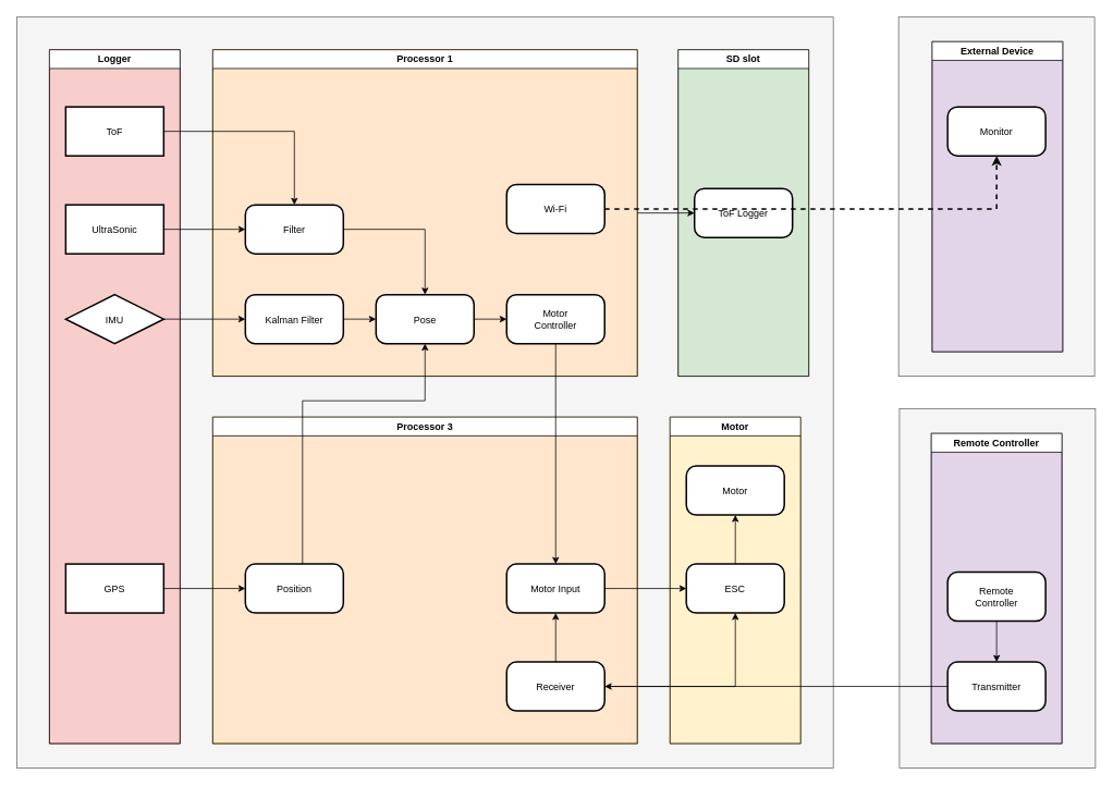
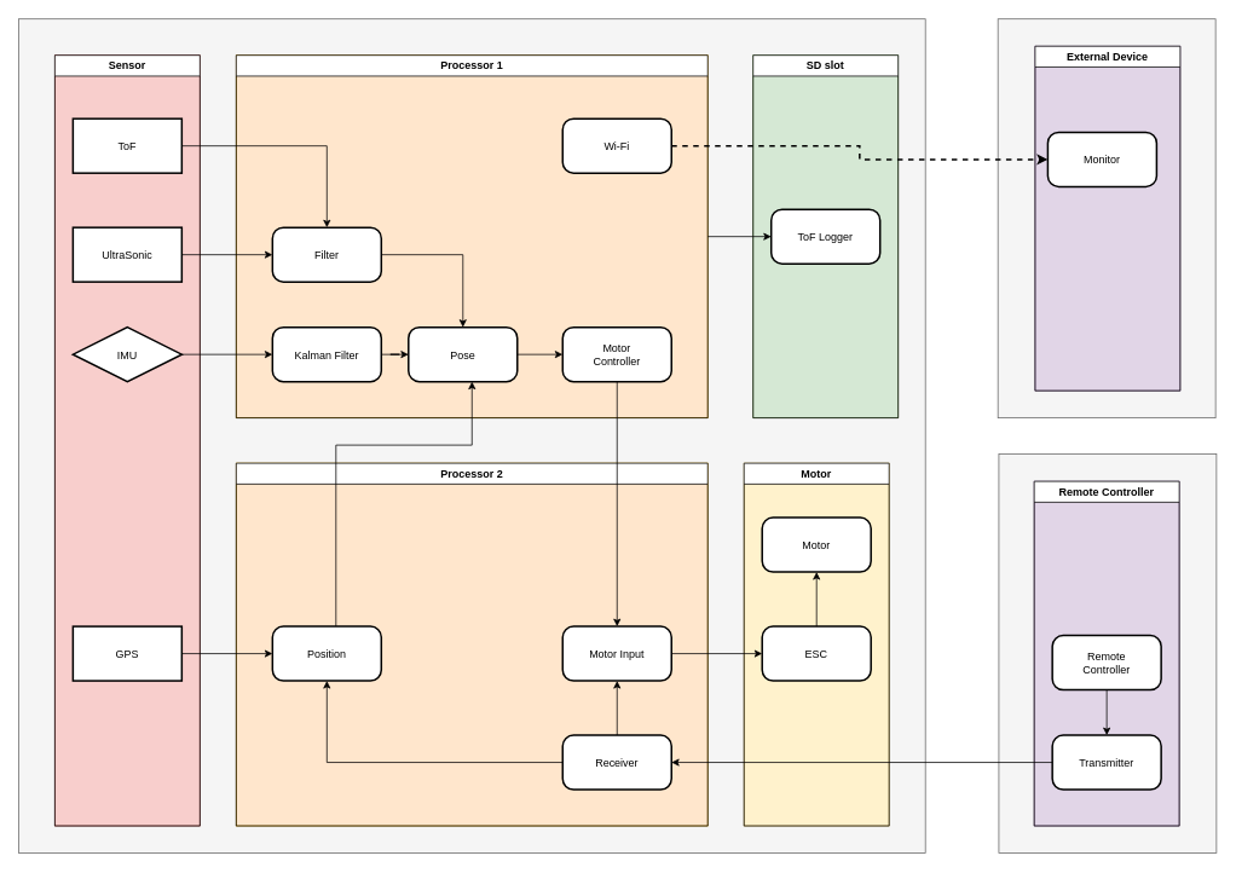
  <mxCell id="0" />
  <mxCell id="1" parent="0" />
  <mxCell id="2" value="" style="rounded=0;whiteSpace=wrap;html=1;fillColor=#f5f5f5;fontColor=#333333;strokeColor=#666666;" parent="1" vertex="1"><mxGeometry x="20" y="20" width="1000" height="920" as="geometry" /></mxCell>
  <mxCell id="3" value="" style="rounded=0;whiteSpace=wrap;html=1;fillColor=#ffe6cc;strokeColor=#d79b00;" parent="1" vertex="1"><mxGeometry x="260" y="510" width="520" height="400" as="geometry" /></mxCell>
  <mxCell id="4" value="" style="rounded=0;whiteSpace=wrap;html=1;fillColor=#fff2cc;strokeColor=#d6b656;" parent="1" vertex="1"><mxGeometry x="820" y="510" width="160" height="400" as="geometry" /></mxCell>
  <mxCell id="5" value="" style="rounded=0;whiteSpace=wrap;html=1;fillColor=#ffe6cc;strokeColor=#d79b00;" parent="1" vertex="1"><mxGeometry x="260" y="60" width="520" height="400" as="geometry" /></mxCell>
  <mxCell id="6" value="" style="rounded=0;whiteSpace=wrap;html=1;fillColor=#f8cecc;strokeColor=#b85450;" parent="1" vertex="1"><mxGeometry x="60" y="60" width="160" height="850" as="geometry" /></mxCell>
  <mxCell id="7" style="edgeStyle=orthogonalEdgeStyle;rounded=0;orthogonalLoop=1;jettySize=auto;html=1;" parent="1" source="30" target="13" edge="1"><mxGeometry relative="1" as="geometry" /></mxCell>
- <mxCell id="8" value="Logger" style="swimlane;whiteSpace=wrap;html=1;rounded=0;fillStyle=solid;" parent="1" vertex="1"><mxGeometry x="60" y="60" width="160" height="850" as="geometry" /></mxCell>
+ <mxCell id="8" value="Sensor" style="swimlane;whiteSpace=wrap;html=1;rounded=0;fillStyle=solid;" parent="1" vertex="1"><mxGeometry x="60" y="60" width="160" height="850" as="geometry" /></mxCell>
  <mxCell id="9" value="ToF" style="rounded=0;arcSize=20;strokeWidth=2" parent="8" vertex="1"><mxGeometry x="20" y="70" width="120" height="60" as="geometry" /></mxCell>
  <mxCell id="10" value="Processor 1" style="swimlane;whiteSpace=wrap;html=1;container=0;" parent="1" vertex="1"><mxGeometry x="260" y="60" width="520" height="400" as="geometry" /></mxCell>
  <mxCell id="11" value="Motor&#10;Controller" style="rounded=1;arcSize=20;strokeWidth=2" parent="10" vertex="1"><mxGeometry x="360" y="300" width="120" height="60" as="geometry" /></mxCell>
  <mxCell id="12" value="Kalman Filter" style="rounded=1;arcSize=20;strokeWidth=2" parent="10" vertex="1"><mxGeometry x="40" y="300" width="120" height="60" as="geometry" /></mxCell>
- <mxCell id="13" value="Pose" style="rounded=1;arcSize=20;strokeWidth=2" parent="10" vertex="1"><mxGeometry x="200" y="300" width="120" height="60" as="geometry" /></mxCell>
+ <mxCell id="13" value="Pose" style="rounded=1;arcSize=20;strokeWidth=2" parent="10" vertex="1"><mxGeometry x="190" y="300" width="120" height="60" as="geometry" /></mxCell>
  <mxCell id="14" value="IMU" style="rhombus;arcSize=20;strokeWidth=2;" parent="10" vertex="1"><mxGeometry x="-180" y="300" width="120" height="60" as="geometry" /></mxCell>
  <mxCell id="15" style="edgeStyle=orthogonalEdgeStyle;rounded=0;orthogonalLoop=1;jettySize=auto;html=1;" parent="10" source="12" target="13" edge="1"><mxGeometry relative="1" as="geometry" /></mxCell>
  <mxCell id="16" style="edgeStyle=orthogonalEdgeStyle;rounded=0;orthogonalLoop=1;jettySize=auto;html=1;" parent="10" source="13" target="11" edge="1"><mxGeometry relative="1" as="geometry" /></mxCell>
  <mxCell id="17" style="edgeStyle=orthogonalEdgeStyle;rounded=0;orthogonalLoop=1;jettySize=auto;html=1;" parent="10" source="14" target="12" edge="1"><mxGeometry relative="1" as="geometry" /></mxCell>
- <mxCell id="18" value="Wi-Fi" style="rounded=1;arcSize=20;strokeWidth=2" parent="10" vertex="1"><mxGeometry x="360" y="165" width="120" height="60" as="geometry" /></mxCell>
+ <mxCell id="18" value="Wi-Fi" style="rounded=1;arcSize=20;strokeWidth=2" parent="10" vertex="1"><mxGeometry x="360" y="70" width="120" height="60" as="geometry" /></mxCell>
  <mxCell id="19" value="" style="rounded=0;whiteSpace=wrap;html=1;fillColor=#f5f5f5;fontColor=#333333;strokeColor=#666666;" parent="1" vertex="1"><mxGeometry x="1101" y="500" width="240" height="440" as="geometry" /></mxCell>
  <mxCell id="20" value="" style="rounded=0;whiteSpace=wrap;html=1;fillColor=#e1d5e7;strokeColor=#9673a6;" parent="1" vertex="1"><mxGeometry x="1140" y="530" width="160" height="380" as="geometry" /></mxCell>
  <mxCell id="21" value="Remote Controller" style="swimlane;whiteSpace=wrap;html=1;" parent="1" vertex="1"><mxGeometry x="1140" y="530" width="160" height="380" as="geometry" /></mxCell>
  <mxCell id="22" style="edgeStyle=orthogonalEdgeStyle;rounded=0;orthogonalLoop=1;jettySize=auto;html=1;" parent="1" source="26" target="37" edge="1"><mxGeometry relative="1" as="geometry" /></mxCell>
- <mxCell id="23" value="Processor 3" style="swimlane;whiteSpace=wrap;html=1;container=0;" parent="1" vertex="1"><mxGeometry x="260" y="510" width="520" height="400" as="geometry" /></mxCell>
+ <mxCell id="23" value="Processor 2" style="swimlane;whiteSpace=wrap;html=1;container=0;" parent="1" vertex="1"><mxGeometry x="260" y="510" width="520" height="400" as="geometry" /></mxCell>
  <mxCell id="24" value="Motor Input" style="rounded=1;arcSize=20;strokeWidth=2" parent="23" vertex="1"><mxGeometry x="360" y="180" width="120" height="60" as="geometry" /></mxCell>
  <mxCell id="25" style="edgeStyle=orthogonalEdgeStyle;rounded=0;orthogonalLoop=1;jettySize=auto;html=1;" parent="1" source="24" target="43" edge="1"><mxGeometry relative="1" as="geometry"><Array as="points"><mxPoint x="850" y="720" /></Array></mxGeometry></mxCell>
  <mxCell id="26" value="Transmitter" style="rounded=1;arcSize=20;strokeWidth=2" parent="1" vertex="1"><mxGeometry x="1160" y="810" width="120" height="60" as="geometry" /></mxCell>
  <mxCell id="27" value="Remote&#10;Controller" style="rounded=1;arcSize=20;strokeWidth=2" parent="1" vertex="1"><mxGeometry x="1160" y="700" width="120" height="60" as="geometry" /></mxCell>
  <mxCell id="28" style="edgeStyle=orthogonalEdgeStyle;rounded=0;orthogonalLoop=1;jettySize=auto;html=1;" parent="1" source="27" target="26" edge="1"><mxGeometry relative="1" as="geometry" /></mxCell>
  <mxCell id="29" value="" style="edgeStyle=orthogonalEdgeStyle;rounded=0;orthogonalLoop=1;jettySize=auto;html=1;" parent="1" source="11" target="24" edge="1"><mxGeometry relative="1" as="geometry" /></mxCell>
  <mxCell id="30" value="Filter" style="rounded=1;arcSize=20;strokeWidth=2" parent="1" vertex="1"><mxGeometry x="300" y="250" width="120" height="60" as="geometry" /></mxCell>
  <mxCell id="31" style="edgeStyle=orthogonalEdgeStyle;rounded=0;orthogonalLoop=1;jettySize=auto;html=1;" parent="1" source="9" target="30" edge="1"><mxGeometry relative="1" as="geometry" /></mxCell>
  <mxCell id="32" style="edgeStyle=orthogonalEdgeStyle;rounded=0;orthogonalLoop=1;jettySize=auto;html=1;" parent="1" source="34" target="30" edge="1"><mxGeometry relative="1" as="geometry" /></mxCell>
  <mxCell id="33" value="Motor" style="swimlane;whiteSpace=wrap;html=1;" parent="1" vertex="1"><mxGeometry x="820" y="510" width="160" height="400" as="geometry" /></mxCell>
  <mxCell id="34" value="UltraSonic" style="rounded=0;arcSize=20;strokeWidth=2" parent="1" vertex="1"><mxGeometry x="80" y="250" width="120" height="60" as="geometry" /></mxCell>
  <mxCell id="35" style="edgeStyle=orthogonalEdgeStyle;rounded=0;orthogonalLoop=1;jettySize=auto;html=1;" edge="1" parent="1" source="37" target="24"><mxGeometry relative="1" as="geometry" /></mxCell>
- <mxCell id="36" style="edgeStyle=orthogonalEdgeStyle;rounded=0;orthogonalLoop=1;jettySize=auto;html=1;" edge="1" parent="1" source="37" target="43"><mxGeometry relative="1" as="geometry" /></mxCell>
+ <mxCell id="36" style="edgeStyle=orthogonalEdgeStyle;rounded=0;orthogonalLoop=1;jettySize=auto;html=1;" edge="1" parent="1" source="37" target="40"><mxGeometry relative="1" as="geometry" /></mxCell>
  <mxCell id="37" value="Receiver" style="rounded=1;arcSize=20;strokeWidth=2" parent="1" vertex="1"><mxGeometry x="620" y="810" width="120" height="60" as="geometry" /></mxCell>
  <mxCell id="38" value="GPS" style="rounded=0;arcSize=20;strokeWidth=2" parent="1" vertex="1"><mxGeometry x="80" y="690" width="120" height="60" as="geometry" /></mxCell>
  <mxCell id="39" style="edgeStyle=orthogonalEdgeStyle;rounded=0;orthogonalLoop=1;jettySize=auto;html=1;" parent="1" source="40" target="13" edge="1"><mxGeometry relative="1" as="geometry"><Array as="points"><mxPoint x="370" y="490" /><mxPoint x="520" y="490" /></Array></mxGeometry></mxCell>
  <mxCell id="40" value="Position" style="rounded=1;arcSize=20;strokeWidth=2" parent="1" vertex="1"><mxGeometry x="300" y="690" width="120" height="60" as="geometry" /></mxCell>
  <mxCell id="41" style="edgeStyle=orthogonalEdgeStyle;rounded=0;orthogonalLoop=1;jettySize=auto;html=1;entryX=0;entryY=0.5;entryDx=0;entryDy=0;" parent="1" source="38" target="40" edge="1"><mxGeometry relative="1" as="geometry" /></mxCell>
  <mxCell id="42" value="Motor" style="rounded=1;arcSize=20;strokeWidth=2" parent="1" vertex="1"><mxGeometry x="840" y="570" width="120" height="60" as="geometry" /></mxCell>
  <mxCell id="43" value="ESC" style="rounded=1;arcSize=20;strokeWidth=2" parent="1" vertex="1"><mxGeometry x="840" y="690" width="120" height="60" as="geometry" /></mxCell>
  <mxCell id="44" style="edgeStyle=orthogonalEdgeStyle;rounded=0;orthogonalLoop=1;jettySize=auto;html=1;" parent="1" source="43" target="42" edge="1"><mxGeometry relative="1" as="geometry" /></mxCell>
  <mxCell id="45" value="" style="rounded=0;whiteSpace=wrap;html=1;fillColor=#f5f5f5;fontColor=#333333;strokeColor=#666666;" parent="1" vertex="1"><mxGeometry x="1100" y="20" width="240" height="440" as="geometry" /></mxCell>
  <mxCell id="46" value="" style="rounded=0;whiteSpace=wrap;html=1;fillColor=#e1d5e7;strokeColor=#9673a6;" parent="1" vertex="1"><mxGeometry x="1141" y="50" width="160" height="380" as="geometry" /></mxCell>
  <mxCell id="47" value="External Device" style="swimlane;whiteSpace=wrap;html=1;" parent="1" vertex="1"><mxGeometry x="1141" y="50" width="160" height="380" as="geometry" /></mxCell>
- <mxCell id="48" value="Monitor" style="rounded=1;arcSize=20;strokeWidth=2" parent="47" vertex="1"><mxGeometry x="19" y="80" width="120" height="60" as="geometry" /></mxCell>
+ <mxCell id="48" value="Monitor" style="rounded=1;arcSize=20;strokeWidth=2" parent="47" vertex="1"><mxGeometry x="14" y="95" width="120" height="60" as="geometry" /></mxCell>
  <mxCell id="49" value="" style="rounded=0;whiteSpace=wrap;html=1;fillColor=#d5e8d4;strokeColor=#82b366;" parent="1" vertex="1"><mxGeometry x="830" y="60" width="160" height="400" as="geometry" /></mxCell>
  <mxCell id="50" value="SD slot" style="swimlane;whiteSpace=wrap;html=1;container=0;" parent="1" vertex="1"><mxGeometry x="830" y="60" width="160" height="400" as="geometry" /></mxCell>
  <mxCell id="51" value="ToF Logger" style="rounded=1;arcSize=20;strokeWidth=2" parent="50" vertex="1"><mxGeometry x="20" y="170" width="120" height="60" as="geometry" /></mxCell>
  <mxCell id="52" style="edgeStyle=orthogonalEdgeStyle;rounded=0;orthogonalLoop=1;jettySize=auto;html=1;curved=0;jumpStyle=none;dashed=1;strokeWidth=2;" parent="1" source="18" target="48" edge="1"><mxGeometry relative="1" as="geometry" /></mxCell>
  <mxCell id="53" style="edgeStyle=orthogonalEdgeStyle;rounded=0;orthogonalLoop=1;jettySize=auto;html=1;" parent="1" source="5" target="51" edge="1"><mxGeometry relative="1" as="geometry" /></mxCell>
